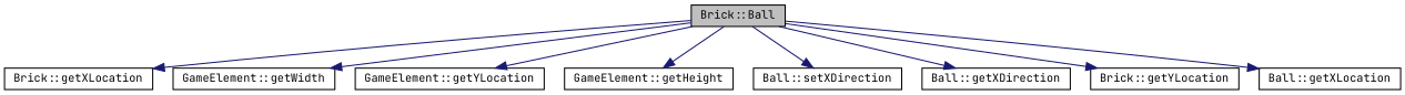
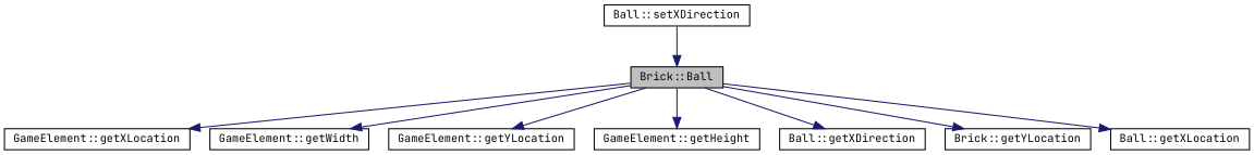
  digraph {
    fontname="JetBrains Mono"
    rankdir=TB
    node [color=black fillcolor=white fontname="JetBrains Mono" fontsize=10 shape=record style=filled]
    edge [color=midnightblue fontname="JetBrains Mono" fontsize=10 labelfontname=Helvetica labelfontsize=10 style=solid]
    n1 [fillcolor=grey75 fontcolor=black height=0.2 label="Brick::Ball" width=0.4]
-   n2 [height=0.2 label="Brick::getXLocation" width=0.4]
+   n2 [height=0.2 label="GameElement::getXLocation" width=0.4]
    n3 [height=0.2 label="GameElement::getWidth" width=0.4]
    n4 [height=0.2 label="GameElement::getYLocation" width=0.4]
    n5 [height=0.2 label="GameElement::getHeight" width=0.4]
    n6 [height=0.2 label="Ball::setXDirection" width=0.4]
    n7 [height=0.2 label="Ball::getXDirection" width=0.4]
    n8 [height=0.2 label="Brick::getYLocation" width=0.4]
    n9 [height=0.2 label="Ball::getXLocation" width=0.4]
    n1 -> n2
    n1 -> n3
    n1 -> n4
    n1 -> n5
-   n1 -> n6
+   n6 -> n1
    n1 -> n7
    n1 -> n8
    n1 -> n9
  }
